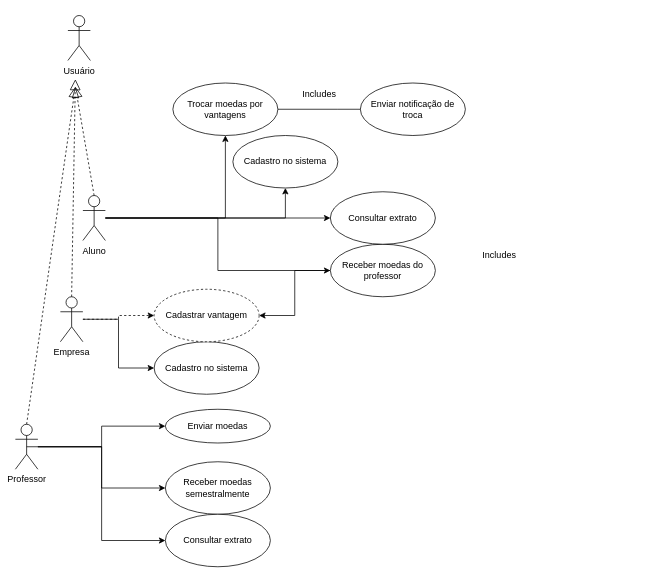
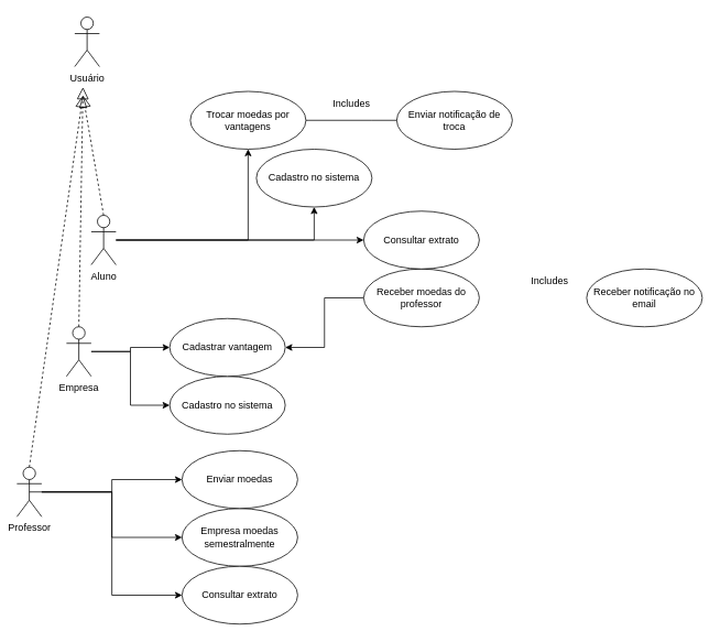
  <mxCell id="0" />
  <mxCell id="1" parent="0" />
  <mxCell id="2" style="edgeStyle=orthogonalEdgeStyle;rounded=0;orthogonalLoop=1;jettySize=auto;html=1;" parent="1" source="6" target="19" edge="1"><mxGeometry relative="1" as="geometry" /></mxCell>
- <mxCell id="3" style="edgeStyle=orthogonalEdgeStyle;rounded=0;orthogonalLoop=1;jettySize=auto;html=1;entryX=0;entryY=0.5;entryDx=0;entryDy=0;" parent="1" source="6" target="22" edge="1"><mxGeometry relative="1" as="geometry" /></mxCell>
  <mxCell id="4" style="edgeStyle=orthogonalEdgeStyle;rounded=0;orthogonalLoop=1;jettySize=auto;html=1;entryX=0;entryY=0.5;entryDx=0;entryDy=0;" parent="1" source="6" target="26" edge="1"><mxGeometry relative="1" as="geometry" /></mxCell>
  <mxCell id="5" style="edgeStyle=orthogonalEdgeStyle;rounded=0;orthogonalLoop=1;jettySize=auto;html=1;" parent="1" source="6" target="28" edge="1"><mxGeometry relative="1" as="geometry" /></mxCell>
  <mxCell id="6" value="Aluno" style="shape=umlActor;verticalLabelPosition=bottom;verticalAlign=top;html=1;" parent="1" vertex="1"><mxGeometry x="110" y="260" width="30" height="60" as="geometry" /></mxCell>
  <mxCell id="7" style="edgeStyle=orthogonalEdgeStyle;rounded=0;orthogonalLoop=1;jettySize=auto;html=1;entryX=0;entryY=0.5;entryDx=0;entryDy=0;exitX=0.5;exitY=0.5;exitDx=0;exitDy=0;exitPerimeter=0;" parent="1" source="10" target="20" edge="1"><mxGeometry relative="1" as="geometry"><mxPoint x="110" y="435" as="sourcePoint" /></mxGeometry></mxCell>
  <mxCell id="8" style="edgeStyle=orthogonalEdgeStyle;rounded=0;orthogonalLoop=1;jettySize=auto;html=1;entryX=0;entryY=0.5;entryDx=0;entryDy=0;" parent="1" source="10" target="14" edge="1"><mxGeometry relative="1" as="geometry" /></mxCell>
  <mxCell id="9" style="edgeStyle=orthogonalEdgeStyle;rounded=0;orthogonalLoop=1;jettySize=auto;html=1;entryX=0;entryY=0.5;entryDx=0;entryDy=0;" parent="1" source="10" target="25" edge="1"><mxGeometry relative="1" as="geometry" /></mxCell>
  <mxCell id="10" value="Professor" style="shape=umlActor;verticalLabelPosition=bottom;verticalAlign=top;html=1;" parent="1" vertex="1"><mxGeometry x="20" y="565" width="30" height="60" as="geometry" /></mxCell>
  <mxCell id="11" style="edgeStyle=orthogonalEdgeStyle;rounded=0;orthogonalLoop=1;jettySize=auto;html=1;" parent="1" source="13" target="31" edge="1"><mxGeometry relative="1" as="geometry" /></mxCell>
- <mxCell id="12" style="edgeStyle=orthogonalEdgeStyle;rounded=0;orthogonalLoop=1;jettySize=auto;html=1;dashed=1;" parent="1" source="13" target="32" edge="1"><mxGeometry relative="1" as="geometry" /></mxCell>
+ <mxCell id="12" style="edgeStyle=orthogonalEdgeStyle;rounded=0;orthogonalLoop=1;jettySize=auto;html=1;" parent="1" source="13" target="32" edge="1"><mxGeometry relative="1" as="geometry" /></mxCell>
  <mxCell id="13" value="Empresa" style="shape=umlActor;verticalLabelPosition=bottom;verticalAlign=top;html=1;" parent="1" vertex="1"><mxGeometry x="80" y="395" width="30" height="60" as="geometry" /></mxCell>
- <mxCell id="14" value="Receber moedas semestralmente" style="ellipse;whiteSpace=wrap;html=1;" parent="1" vertex="1"><mxGeometry x="220" y="615" width="140" height="70" as="geometry" /></mxCell>
+ <mxCell id="14" value="Empresa moedas semestralmente" style="ellipse;whiteSpace=wrap;html=1;" parent="1" vertex="1"><mxGeometry x="220" y="615" width="140" height="70" as="geometry" /></mxCell>
  <mxCell id="15" value="" style="endArrow=block;dashed=1;endFill=0;endSize=12;html=1;rounded=0;exitX=0.5;exitY=0;exitDx=0;exitDy=0;exitPerimeter=0;" parent="1" source="13" edge="1"><mxGeometry width="160" relative="1" as="geometry"><mxPoint x="-10" y="625" as="sourcePoint" /><mxPoint x="100" y="105" as="targetPoint" /></mxGeometry></mxCell>
  <mxCell id="16" value="" style="endArrow=block;dashed=1;endFill=0;endSize=12;html=1;rounded=0;exitX=0.5;exitY=0;exitDx=0;exitDy=0;exitPerimeter=0;" parent="1" source="10" edge="1"><mxGeometry width="160" relative="1" as="geometry"><mxPoint x="65" y="635" as="sourcePoint" /><mxPoint x="100" y="115" as="targetPoint" /></mxGeometry></mxCell>
  <mxCell id="17" value="Usuário" style="shape=umlActor;verticalLabelPosition=bottom;verticalAlign=top;html=1;" parent="1" vertex="1"><mxGeometry x="90" y="20" width="30" height="60" as="geometry" /></mxCell>
  <mxCell id="18" value="" style="endArrow=block;dashed=1;endFill=0;endSize=12;html=1;rounded=0;exitX=0.5;exitY=0;exitDx=0;exitDy=0;exitPerimeter=0;" parent="1" source="6" edge="1"><mxGeometry width="160" relative="1" as="geometry"><mxPoint x="105" y="555" as="sourcePoint" /><mxPoint x="100" y="115" as="targetPoint" /></mxGeometry></mxCell>
  <mxCell id="19" value="Cadastro no sistema" style="ellipse;whiteSpace=wrap;html=1;" parent="1" vertex="1"><mxGeometry x="310" y="180" width="140" height="70" as="geometry" /></mxCell>
- <mxCell id="20" value="Enviar moedas" style="ellipse;whiteSpace=wrap;html=1;" parent="1" vertex="1"><mxGeometry x="220" y="545" width="140" height="45" as="geometry" /></mxCell>
+ <mxCell id="20" value="Enviar moedas" style="ellipse;whiteSpace=wrap;html=1;" parent="1" vertex="1"><mxGeometry x="220" y="545" width="140" height="70" as="geometry" /></mxCell>
  <mxCell id="21" style="edgeStyle=orthogonalEdgeStyle;rounded=0;orthogonalLoop=1;jettySize=auto;html=1;" parent="1" source="22" target="32" edge="1"><mxGeometry relative="1" as="geometry" /></mxCell>
  <mxCell id="22" value="Receber moedas do professor" style="ellipse;whiteSpace=wrap;html=1;" parent="1" vertex="1"><mxGeometry x="440" y="325" width="140" height="70" as="geometry" /></mxCell>
+ <mxCell id="23" value="Receber notificação no email" style="ellipse;whiteSpace=wrap;html=1;" parent="1" vertex="1"><mxGeometry x="710" y="325" width="140" height="70" as="geometry" /></mxCell>
  <mxCell id="24" value="Includes" style="text;html=1;align=center;verticalAlign=middle;resizable=0;points=[];autosize=1;strokeColor=none;fillColor=none;" parent="1" vertex="1"><mxGeometry x="630" y="325" width="70" height="30" as="geometry" /></mxCell>
  <mxCell id="25" value="Consultar extrato" style="ellipse;whiteSpace=wrap;html=1;" parent="1" vertex="1"><mxGeometry x="220" y="685" width="140" height="70" as="geometry" /></mxCell>
  <mxCell id="26" value="Consultar extrato" style="ellipse;whiteSpace=wrap;html=1;" parent="1" vertex="1"><mxGeometry x="440" y="255" width="140" height="70" as="geometry" /></mxCell>
  <mxCell id="27" style="edgeStyle=orthogonalEdgeStyle;rounded=0;orthogonalLoop=1;jettySize=auto;html=1;" parent="1" source="28" edge="1"><mxGeometry relative="1" as="geometry"><mxPoint x="530" y="145" as="targetPoint" /></mxGeometry></mxCell>
  <mxCell id="28" value="Trocar moedas por vantagens" style="ellipse;whiteSpace=wrap;html=1;" parent="1" vertex="1"><mxGeometry x="230" y="110" width="140" height="70" as="geometry" /></mxCell>
  <mxCell id="29" value="Enviar notificação de troca" style="ellipse;whiteSpace=wrap;html=1;" parent="1" vertex="1"><mxGeometry x="480" y="110" width="140" height="70" as="geometry" /></mxCell>
  <mxCell id="30" value="Includes" style="text;html=1;align=center;verticalAlign=middle;resizable=0;points=[];autosize=1;strokeColor=none;fillColor=none;" parent="1" vertex="1"><mxGeometry x="390" y="110" width="70" height="30" as="geometry" /></mxCell>
  <mxCell id="31" value="Cadastro no sistema" style="ellipse;whiteSpace=wrap;html=1;" parent="1" vertex="1"><mxGeometry x="205" y="455" width="140" height="70" as="geometry" /></mxCell>
- <mxCell id="32" value="Cadastrar vantagem" style="ellipse;whiteSpace=wrap;html=1;dashed=1;" parent="1" vertex="1"><mxGeometry x="205" y="385" width="140" height="70" as="geometry" /></mxCell>
+ <mxCell id="32" value="Cadastrar vantagem" style="ellipse;whiteSpace=wrap;html=1;" parent="1" vertex="1"><mxGeometry x="205" y="385" width="140" height="70" as="geometry" /></mxCell>
